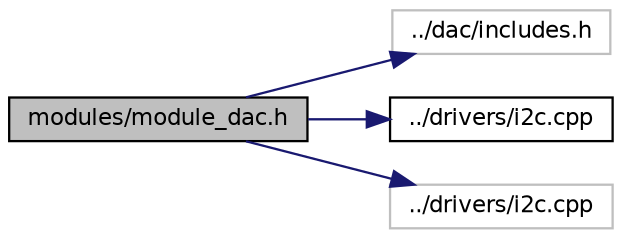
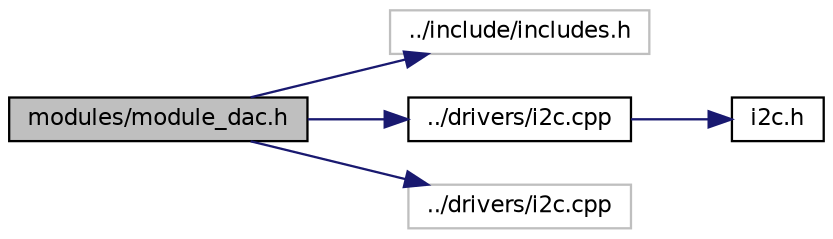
  digraph {
    rankdir=LR
    node [color=black fillcolor=white fontname=Helvetica fontsize=10 shape=record style=filled]
    edge [color=midnightblue fontname=Helvetica fontsize=10 labelfontname=Helvetica labelfontsize=10 style=solid]
    n1 [fillcolor=grey75 fontcolor=black height=0.2 label="modules/module_dac.h" width=0.4]
-   n2 [color=grey75 height=0.2 label="../dac/includes.h" width=0.4]
+   n2 [color=grey75 height=0.2 label="../include/includes.h" width=0.4]
    n3 [height=0.2 label="../drivers/i2c.cpp" width=0.4]
    n4 [color=grey75 height=0.2 label="../drivers/i2c.cpp" width=0.4]
+   n5 [height=0.2 label="i2c.h" width=0.4]
    n1 -> n2
    n1 -> n3
    n1 -> n4
+   n3 -> n5
  }
